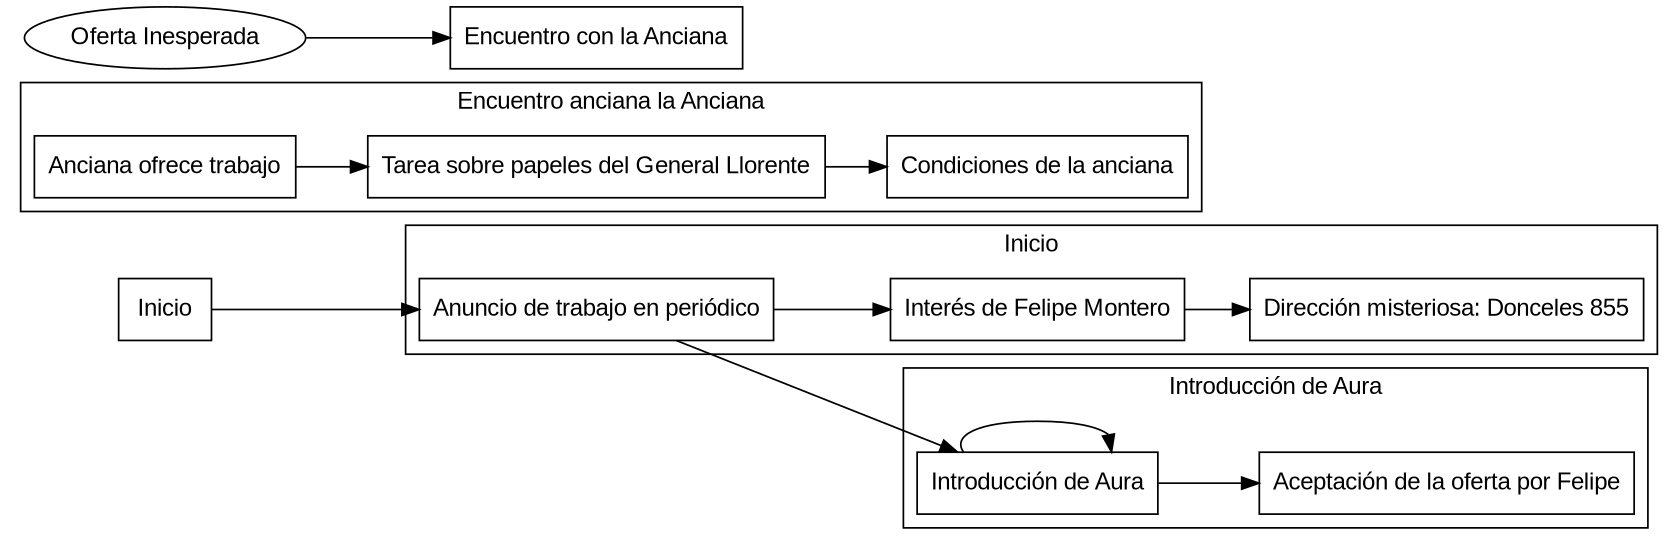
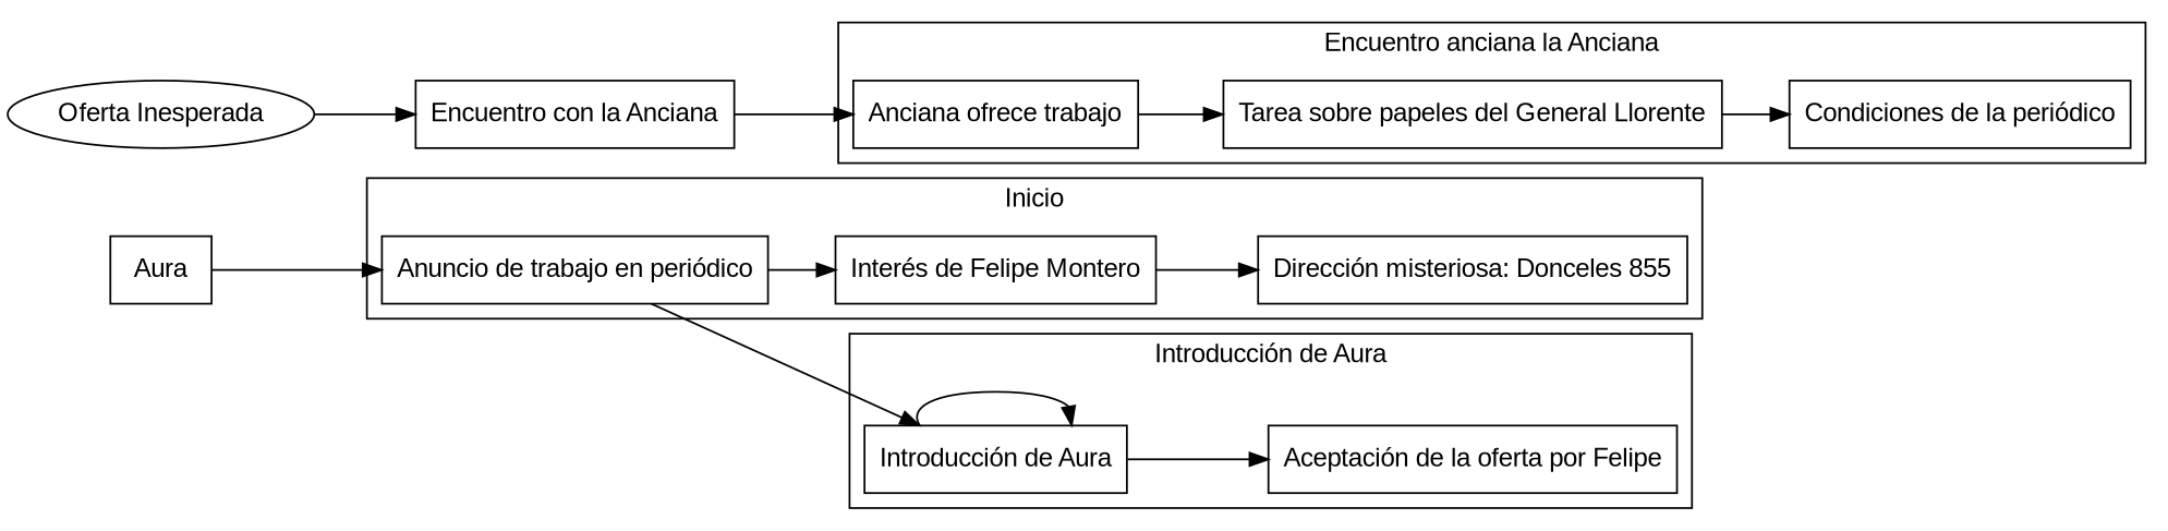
  digraph {
    fontname="Liberation Sans"
    rankdir=LR
    node [fontname="Liberation Sans" shape=box]
    edge [fontname="Liberation Sans"]
    n1 [label="Anuncio de trabajo en periódico"]
    n2 [label="Interés de Felipe Montero"]
    n3 [label="Dirección misteriosa: Donceles 855"]
    n4 [label="Anciana ofrece trabajo"]
    n5 [label="Tarea sobre papeles del General Llorente"]
-   n6 [label="Condiciones de la anciana"]
+   n6 [label="Condiciones de la periódico"]
    n7 [label="Introducción de Aura"]
    n8 [label="Aceptación de la oferta por Felipe"]
    n9 [label="Oferta Inesperada" shape=ellipse]
    "Encuentro con la Anciana"
-   Inicio
+   Inicio [label=Aura]
    subgraph cluster_1 {
      label=Inicio
      n1
      n2
      n3
    }
    subgraph cluster_2 {
      label="Encuentro anciana la Anciana"
      n4
      n5
      n6
    }
    subgraph cluster_3 {
      label="Introducción de Aura"
      n7
      n8
    }
    n1 -> n2
    n1 -> n7
    n2 -> n3
    n4 -> n5
    n5 -> n6
    n7 -> n7
    n7 -> n8
    n9 -> "Encuentro con la Anciana"
+   "Encuentro con la Anciana" -> n4
    Inicio -> n1
  }
